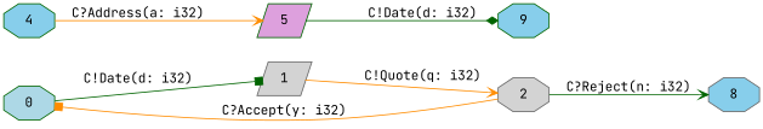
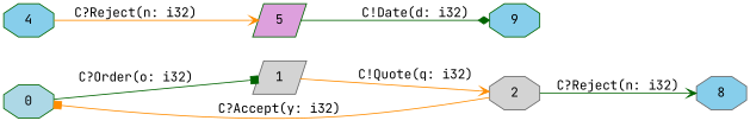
  digraph {
    fontname="JetBrains Mono"
    rankdir=LR
    node [color=darkgreen fillcolor=skyblue fontname="JetBrains Mono" shape=octagon style=filled]
    edge [arrowhead=vee color=darkgreen fontname="JetBrains Mono"]
    0 [fillcolor=lightblue]
    1 [color=gray40 fillcolor=lightgrey shape=parallelogram]
    2 [color=gray40 fillcolor=lightgrey]
    8 [color=gray40]
    5 [fillcolor=plum shape=parallelogram]
    4
    n7 [label=9]
-   0 -> 1 [arrowhead=box label="C!Date(d: i32)"]
+   0 -> 1 [arrowhead=box label="C?Order(o: i32)"]
    1 -> 2 [color=darkorange label="C!Quote(q: i32)"]
    2 -> 0 [arrowhead=box color=darkorange label="C?Accept(y: i32)"]
    2 -> 8 [label="C?Reject(n: i32)"]
    5 -> n7 [arrowhead=diamond label="C!Date(d: i32)"]
-   4 -> 5 [color=darkorange label="C?Address(a: i32)"]
+   4 -> 5 [color=darkorange label="C?Reject(n: i32)"]
  }
